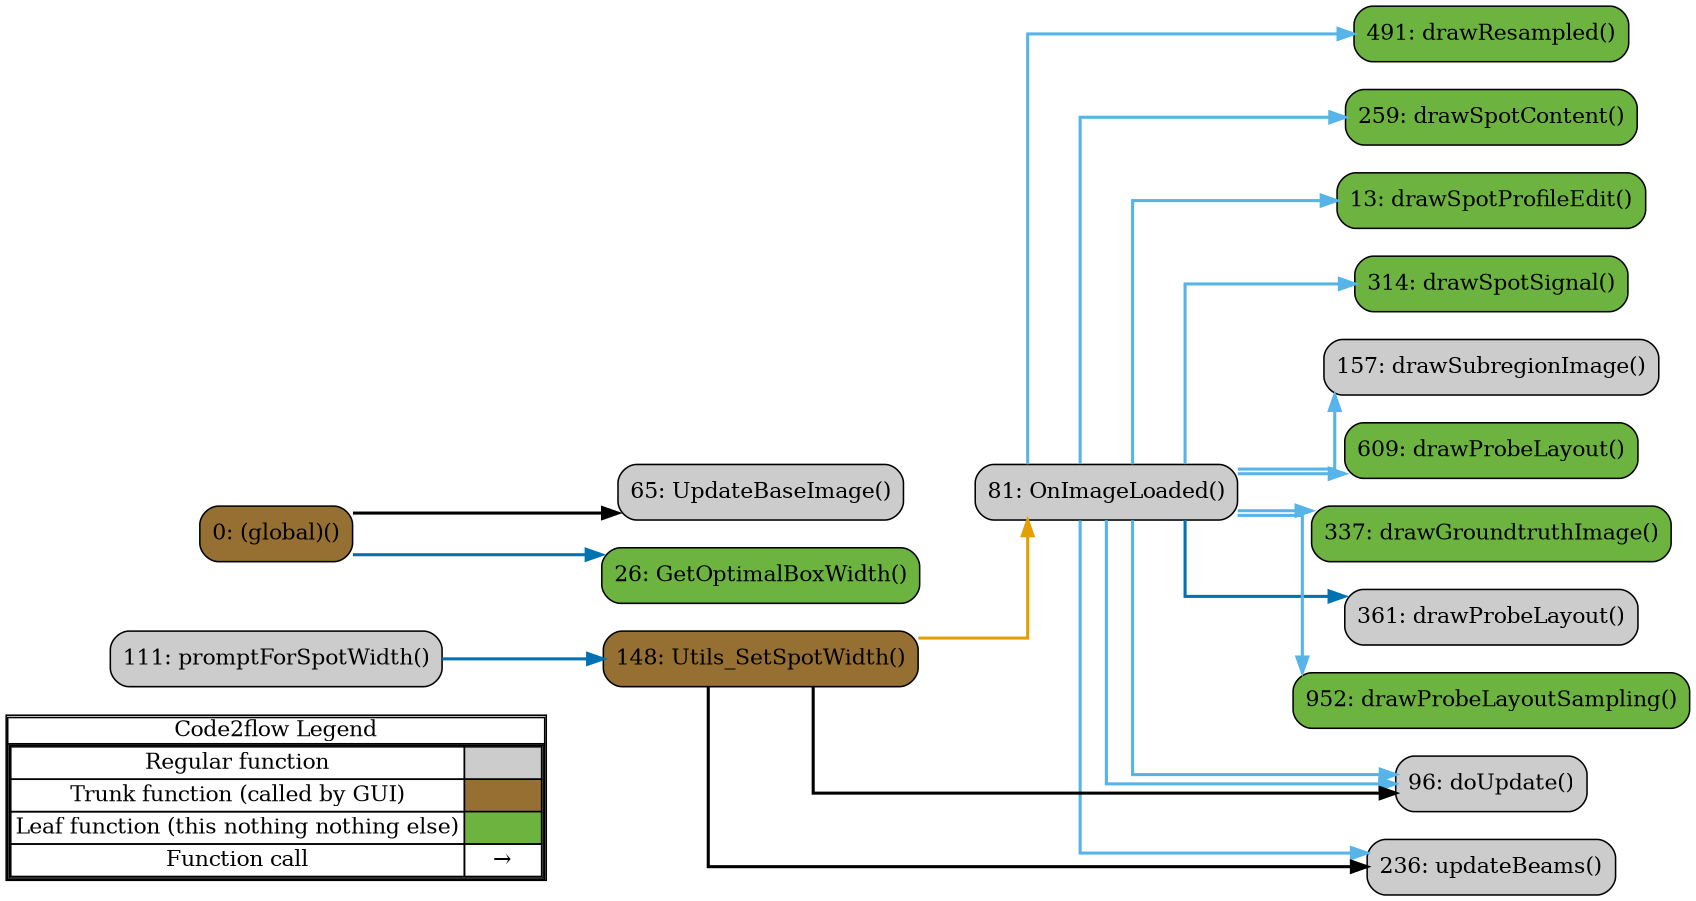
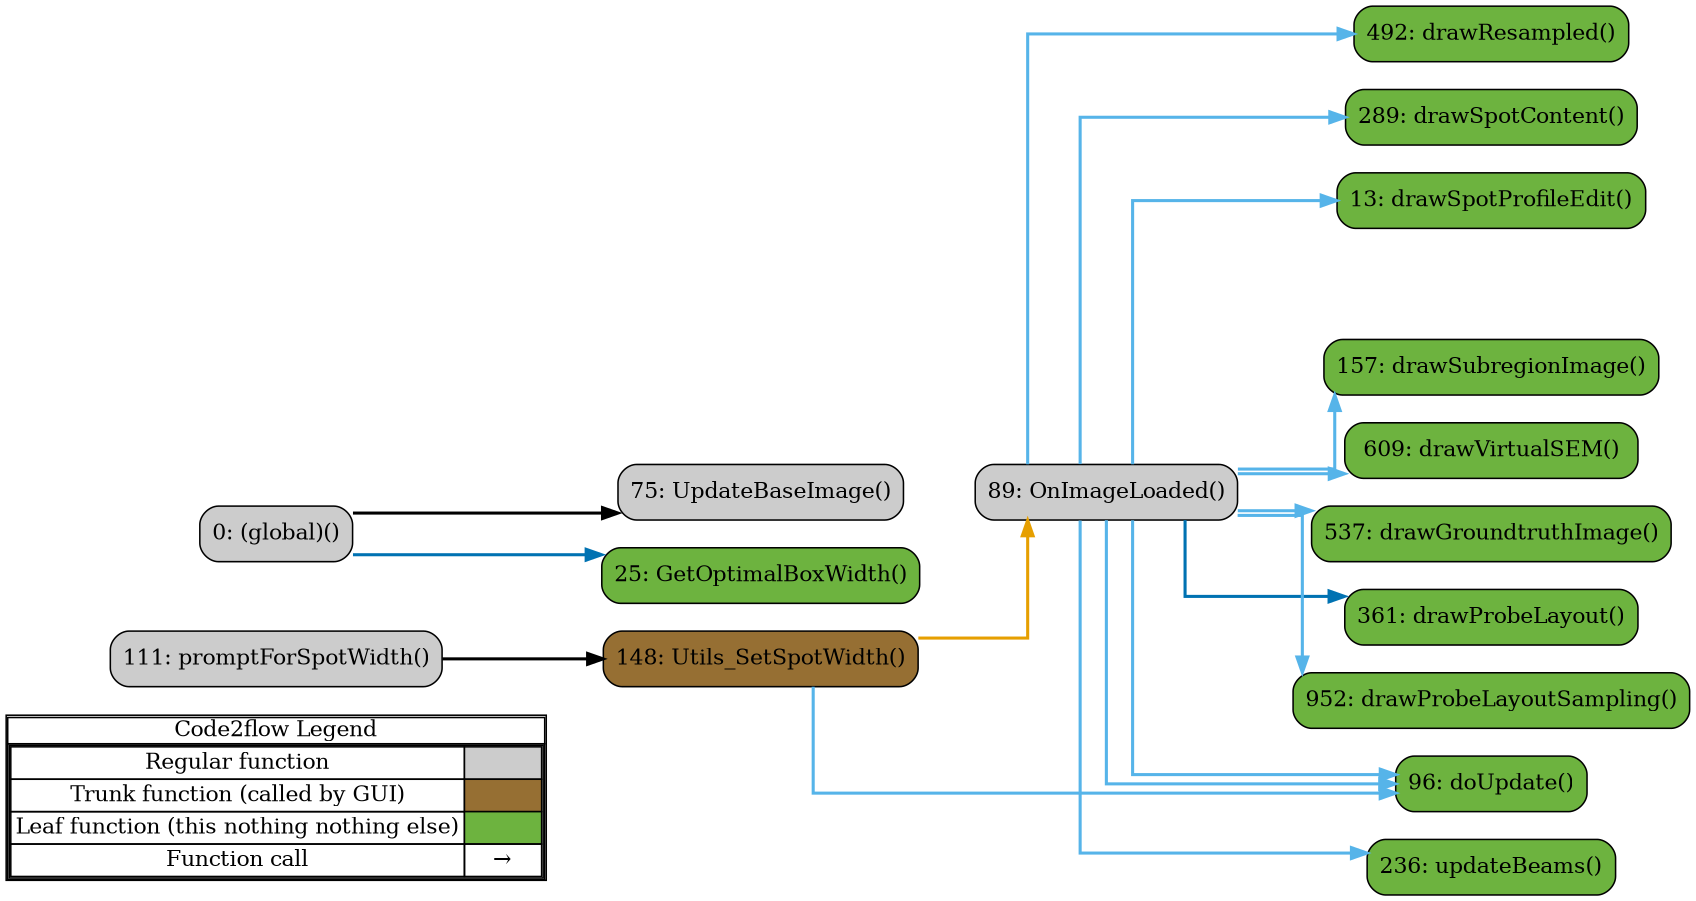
  digraph {
    concentrate=true
    rankdir=LR
    splines=ortho
    node [shape=rect fillcolor="#6db33f" style="rounded,filled"]
    edge [color="#56B4E9" penwidth=2]
    n1 [label=<         <table cellspacing="0" cellpadding="0" border="1"><tr><td>Code2flow Legend</td></tr><tr><td>         <table cellspacing="0">         <tr><td>Regular function</td><td width="50px" bgcolor='#cccccc'></td></tr>         <tr><td>Trunk function (called by GUI)</td><td bgcolor='#966F33'></td></tr>         <tr><td>Leaf function (this nothing nothing else)</td><td bgcolor='#6db33f'></td></tr>         <tr><td>Function call</td><td><font color='black'>&#8594;</font></td></tr>         </table></td></tr></table>         > margin=0 shape=none fillcolor="" style=""]
-   n2 [label="337: drawGroundtruthImage()"]
-   n3 [fillcolor="#cccccc" label="361: drawProbeLayout()"]
+   n2 [label="537: drawGroundtruthImage()"]
+   n3 [label="361: drawProbeLayout()"]
    n4 [label="952: drawProbeLayoutSampling()"]
-   n5 [label="491: drawResampled()"]
-   n6 [label="259: drawSpotContent()"]
+   n5 [label="492: drawResampled()"]
+   n6 [label="289: drawSpotContent()"]
    n7 [label="13: drawSpotProfileEdit()"]
-   n8 [label="314: drawSpotSignal()"]
-   n9 [fillcolor="#cccccc" label="157: drawSubregionImage()"]
-   n10 [label="609: drawProbeLayout()"]
-   n11 [fillcolor="#966F33" label="0: (global)()"]
-   n12 [fillcolor="#cccccc" label="81: OnImageLoaded()"]
-   n13 [fillcolor="#cccccc" label="65: UpdateBaseImage()"]
+   n9 [label="157: drawSubregionImage()"]
+   n10 [label="609: drawVirtualSEM()"]
+   n11 [fillcolor="#cccccc" label="0: (global)()"]
+   n12 [fillcolor="#cccccc" label="89: OnImageLoaded()"]
+   n13 [fillcolor="#cccccc" label="75: UpdateBaseImage()"]
    n14 [fillcolor="#966F33" label="148: Utils_SetSpotWidth()"]
-   n15 [fillcolor="#cccccc" label="96: doUpdate()"]
+   n15 [label="96: doUpdate()"]
    n16 [fillcolor="#cccccc" label="111: promptForSpotWidth()"]
-   n17 [fillcolor="#cccccc" label="236: updateBeams()"]
-   n18 [label="26: GetOptimalBoxWidth()"]
+   n17 [label="236: updateBeams()"]
+   n18 [label="25: GetOptimalBoxWidth()"]
    subgraph sub_1 {
      label=legend
      rank=min
      n1
    }
    subgraph sub_2 {
      label="File: drawsteps"
      style=dotted
      n2
      n3
      n4
      n5
      n6
      n7
-     n8
      n9
      n10
    }
    subgraph sub_3 {
      label="File: main"
      style=dotted
      n11
      n12
      n13
      n14
      n15
      n16
      n17
    }
    subgraph sub_4 {
      label="File: utils"
      style=dotted
      n18
    }
    n11 -> n13 [color="#000000"]
    n11 -> n18 [color="#0072B2"]
    n12 -> n2
    n12 -> n3 [color="#0072B2"]
    n12 -> n4
    n12 -> n5
    n12 -> n6
    n12 -> n7
-   n12 -> n8
    n12 -> n9
    n12 -> n10
    n12 -> n15
    n12 -> n15
    n12 -> n17
    n14 -> n12 [color="#E69F00"]
-   n14 -> n15 [color="#000000"]
-   n14 -> n17 [color="#000000"]
-   n16 -> n14 [color="#0072B2"]
+   n14 -> n15
+   n16 -> n14 [color="#000000"]
  }
